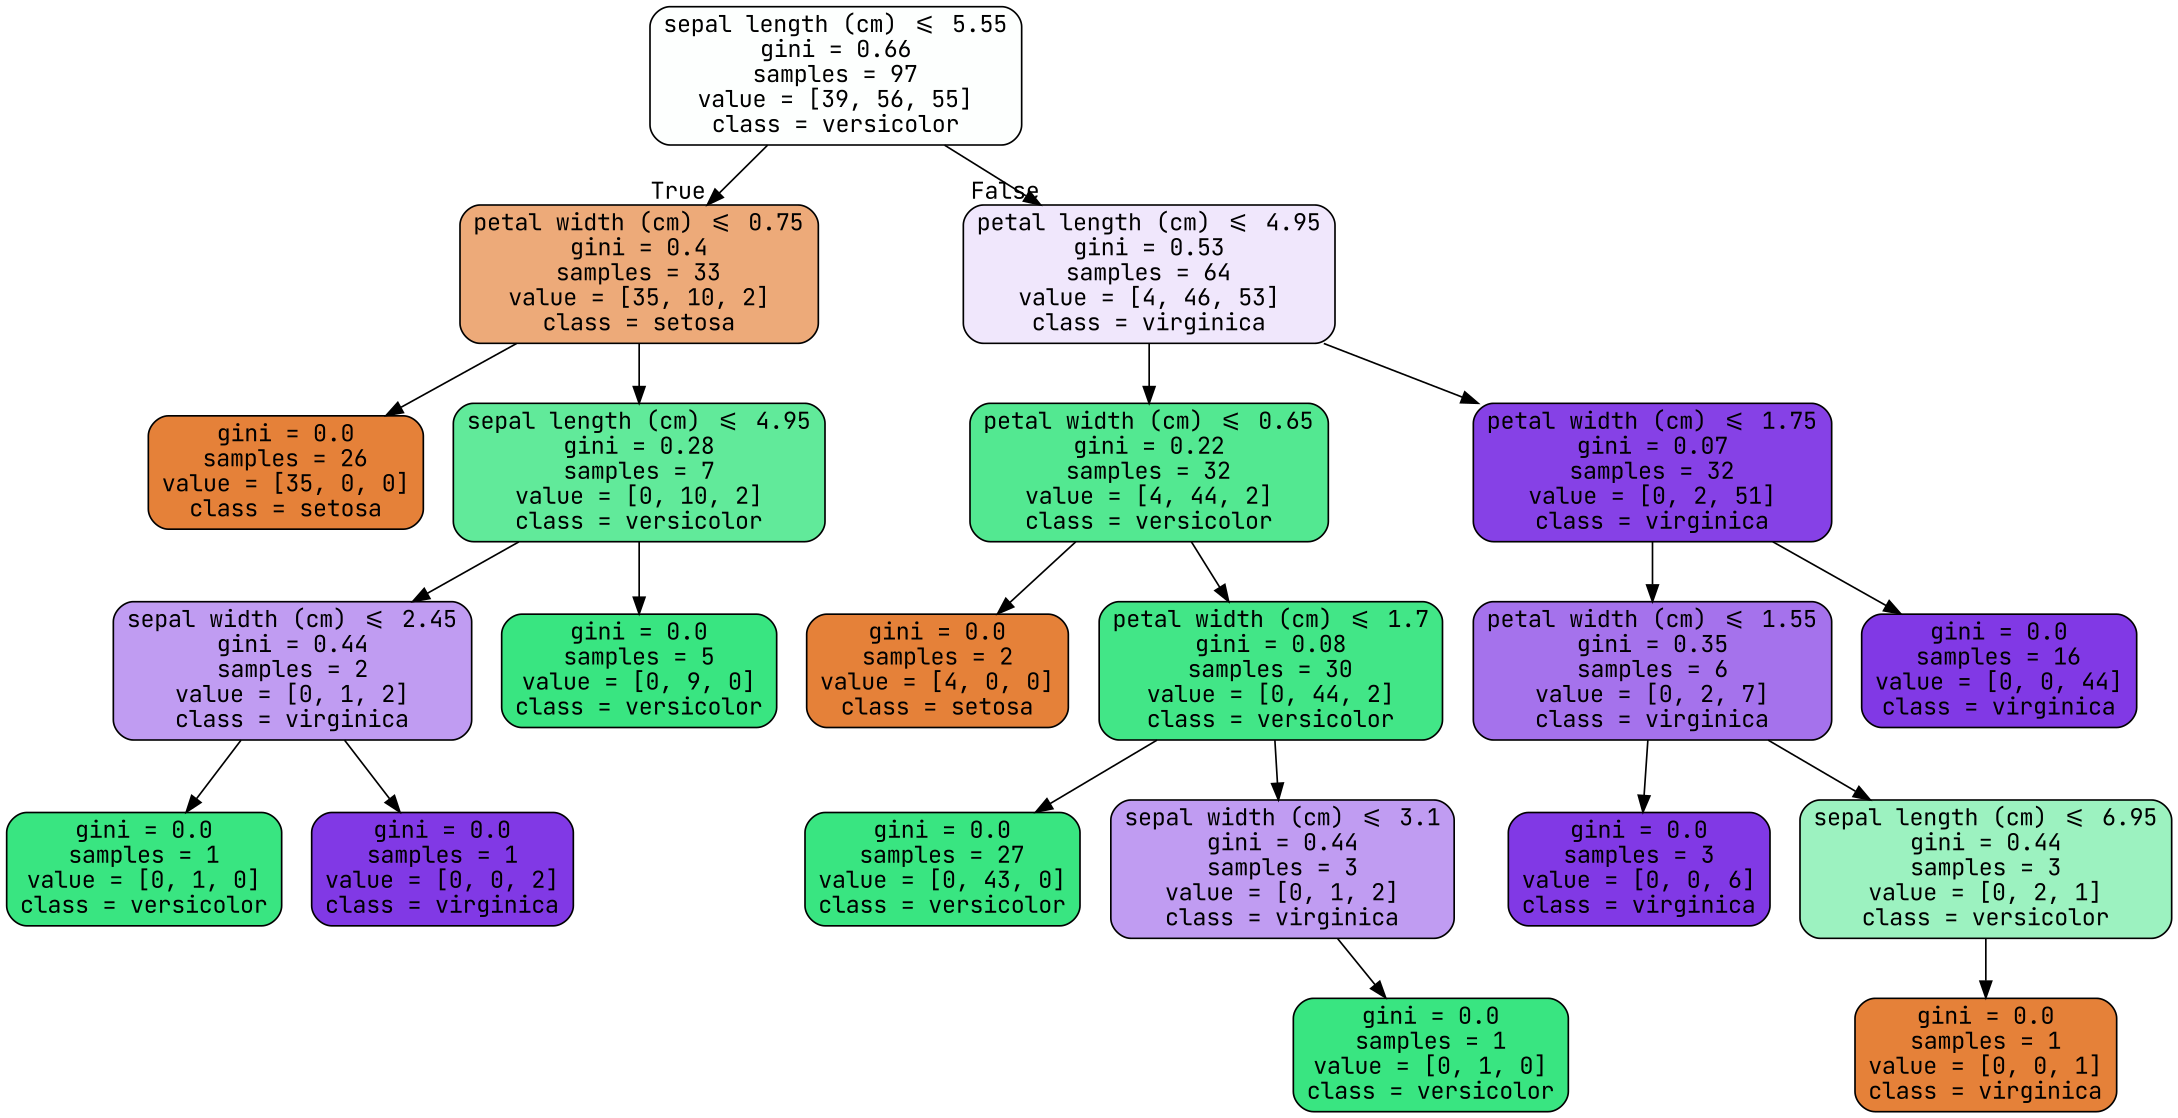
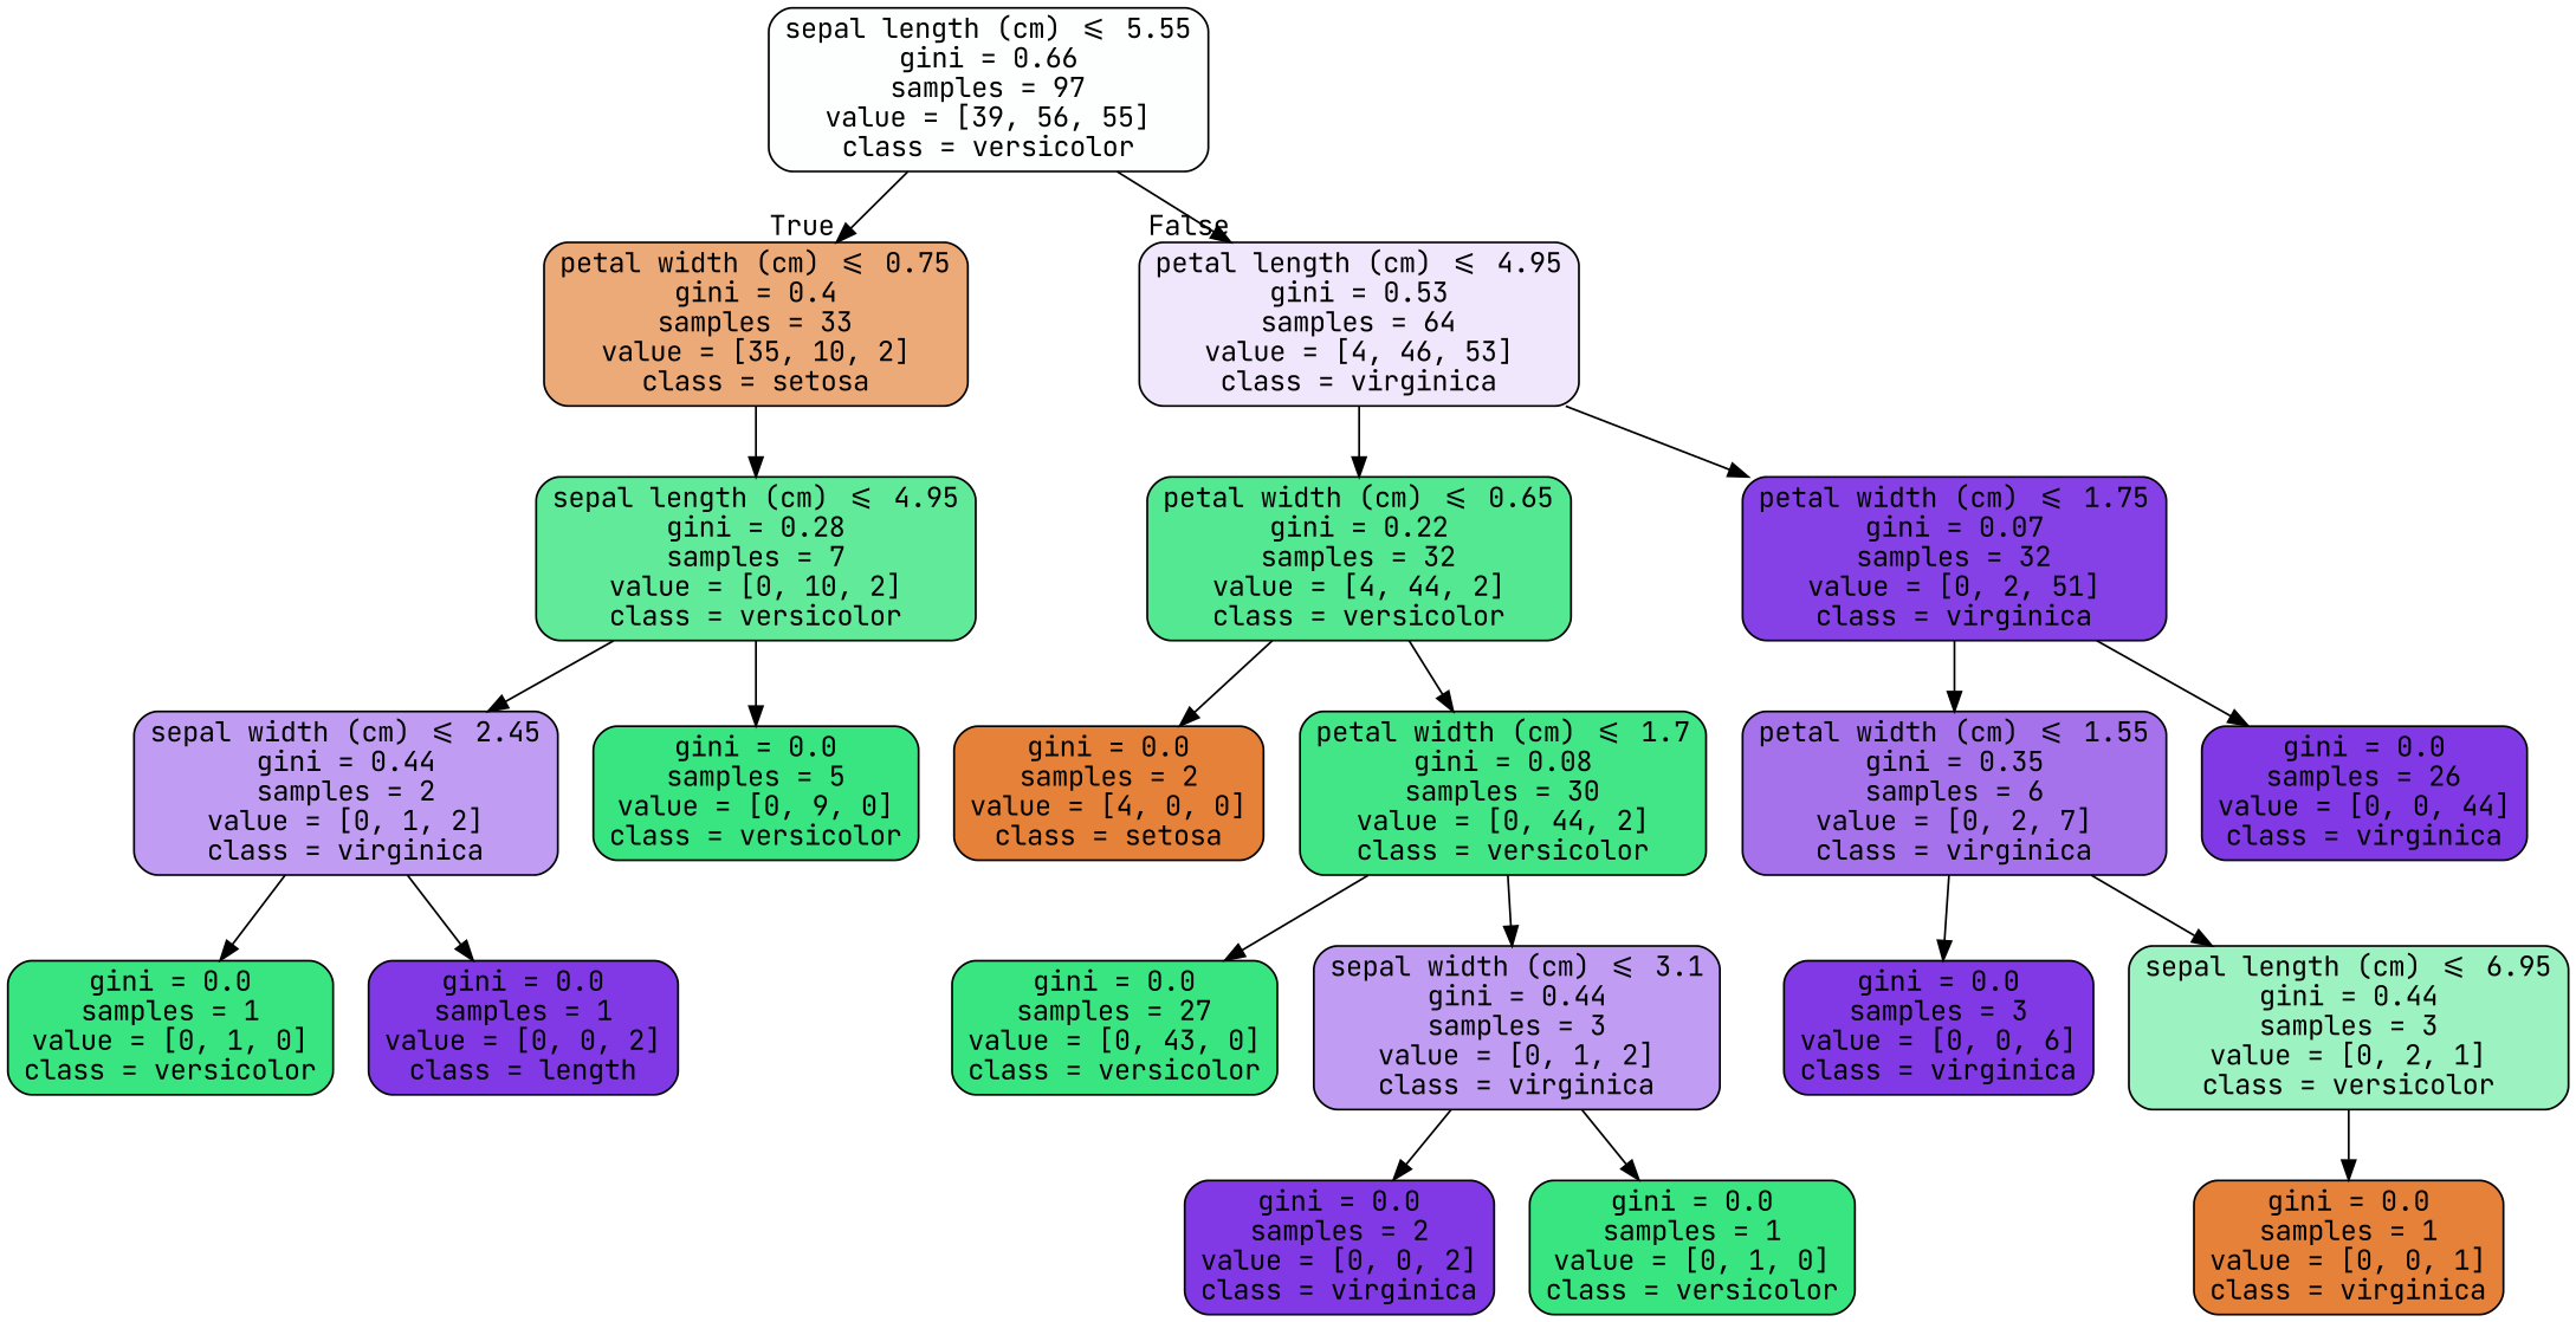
  digraph {
    fontname="JetBrains Mono"
    node [color=black fillcolor="#39e581" fontname="JetBrains Mono" shape=box style="filled, rounded"]
    edge [fontname="JetBrains Mono"]
    n1 [fillcolor="#fdfffe" label="sepal length (cm) <= 5.55\ngini = 0.66\nsamples = 97\nvalue = [39, 56, 55]\nclass = versicolor"]
    n2 [fillcolor="#edaa79" label="petal width (cm) <= 0.75\ngini = 0.4\nsamples = 33\nvalue = [35, 10, 2]\nclass = setosa"]
    n3 [fillcolor="#f0e7fc" label="petal length (cm) <= 4.95\ngini = 0.53\nsamples = 64\nvalue = [4, 46, 53]\nclass = virginica"]
-   n4 [fillcolor="#e58139" label="gini = 0.0\nsamples = 26\nvalue = [35, 0, 0]\nclass = setosa"]
    n5 [fillcolor="#61ea9a" label="sepal length (cm) <= 4.95\ngini = 0.28\nsamples = 7\nvalue = [0, 10, 2]\nclass = versicolor"]
    n6 [fillcolor="#53e891" label="petal width (cm) <= 0.65\ngini = 0.22\nsamples = 32\nvalue = [4, 44, 2]\nclass = versicolor"]
    n7 [fillcolor="#8641e6" label="petal width (cm) <= 1.75\ngini = 0.07\nsamples = 32\nvalue = [0, 2, 51]\nclass = virginica"]
    n8 [fillcolor="#c09cf2" label="sepal width (cm) <= 2.45\ngini = 0.44\nsamples = 2\nvalue = [0, 1, 2]\nclass = virginica"]
    n9 [label="gini = 0.0\nsamples = 5\nvalue = [0, 9, 0]\nclass = versicolor"]
    n10 [label="gini = 0.0\nsamples = 1\nvalue = [0, 1, 0]\nclass = versicolor"]
-   n11 [fillcolor="#8139e5" label="gini = 0.0\nsamples = 1\nvalue = [0, 0, 2]\nclass = virginica"]
+   n11 [fillcolor="#8139e5" label="gini = 0.0\nsamples = 1\nvalue = [0, 0, 2]\nclass = length"]
    n12 [fillcolor="#e58139" label="gini = 0.0\nsamples = 2\nvalue = [4, 0, 0]\nclass = setosa"]
    n13 [fillcolor="#42e687" label="petal width (cm) <= 1.7\ngini = 0.08\nsamples = 30\nvalue = [0, 44, 2]\nclass = versicolor"]
    n14 [fillcolor="#a572ec" label="petal width (cm) <= 1.55\ngini = 0.35\nsamples = 6\nvalue = [0, 2, 7]\nclass = virginica"]
-   n15 [fillcolor="#8139e5" label="gini = 0.0\nsamples = 16\nvalue = [0, 0, 44]\nclass = virginica"]
+   n15 [fillcolor="#8139e5" label="gini = 0.0\nsamples = 26\nvalue = [0, 0, 44]\nclass = virginica"]
    n16 [label="gini = 0.0\nsamples = 27\nvalue = [0, 43, 0]\nclass = versicolor"]
    n17 [fillcolor="#c09cf2" label="sepal width (cm) <= 3.1\ngini = 0.44\nsamples = 3\nvalue = [0, 1, 2]\nclass = virginica"]
+   n18 [fillcolor="#8139e5" label="gini = 0.0\nsamples = 2\nvalue = [0, 0, 2]\nclass = virginica"]
    n19 [label="gini = 0.0\nsamples = 1\nvalue = [0, 1, 0]\nclass = versicolor"]
    n20 [fillcolor="#8139e5" label="gini = 0.0\nsamples = 3\nvalue = [0, 0, 6]\nclass = virginica"]
    n21 [fillcolor="#9cf2c0" label="sepal length (cm) <= 6.95\ngini = 0.44\nsamples = 3\nvalue = [0, 2, 1]\nclass = versicolor"]
    n22 [fillcolor="#e58139" label="gini = 0.0\nsamples = 1\nvalue = [0, 0, 1]\nclass = virginica"]
    n1 -> n2 [headlabel=True labelangle=45 labeldistance=2.5]
    n1 -> n3 [headlabel=False labelangle=-45 labeldistance=2.5]
-   n2 -> n4
    n2 -> n5
    n3 -> n6
    n3 -> n7
    n5 -> n8
    n5 -> n9
    n6 -> n12
    n6 -> n13
    n7 -> n14
    n7 -> n15
    n8 -> n10
    n8 -> n11
    n13 -> n16
    n13 -> n17
    n14 -> n20
    n14 -> n21
+   n17 -> n18
    n17 -> n19
    n21 -> n22
  }
